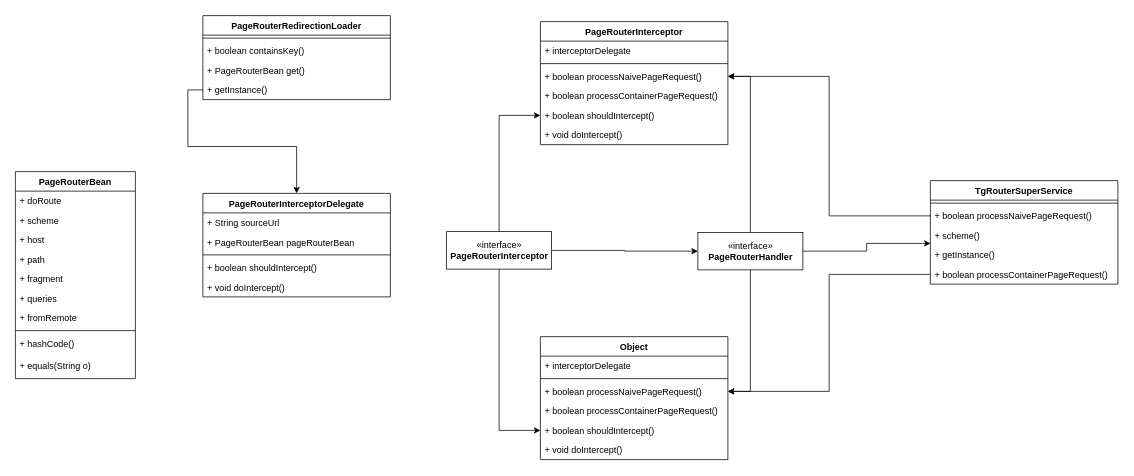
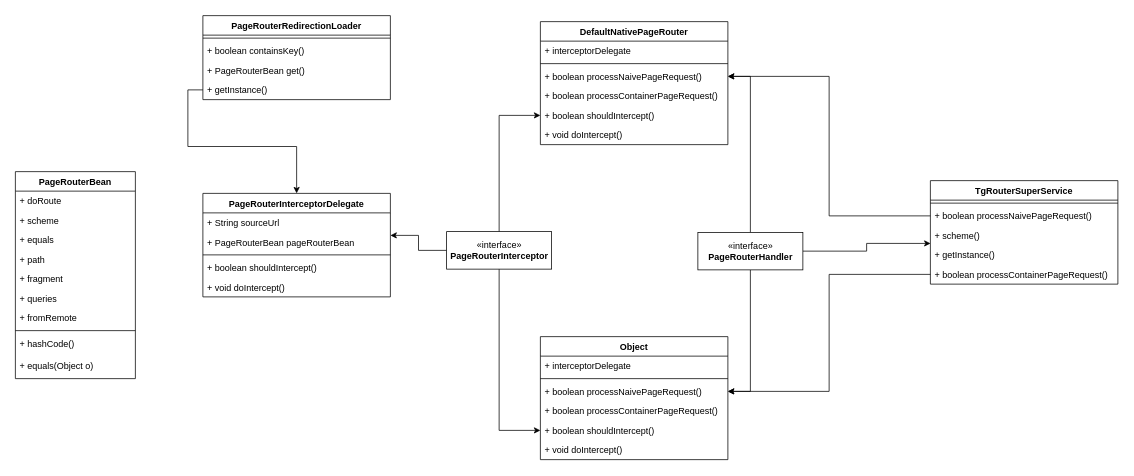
  <mxCell id="0" />
  <mxCell id="1" parent="0" />
  <mxCell id="2" style="edgeStyle=orthogonalEdgeStyle;rounded=0;orthogonalLoop=1;jettySize=auto;html=1;entryX=1;entryY=0.5;entryDx=0;entryDy=0;" edge="1" parent="1" source="5" target="31"><mxGeometry relative="1" as="geometry" /></mxCell>
  <mxCell id="3" style="edgeStyle=orthogonalEdgeStyle;rounded=0;orthogonalLoop=1;jettySize=auto;html=1;entryX=1;entryY=0.5;entryDx=0;entryDy=0;" edge="1" parent="1" source="5" target="24"><mxGeometry relative="1" as="geometry" /></mxCell>
  <mxCell id="4" style="edgeStyle=orthogonalEdgeStyle;rounded=0;orthogonalLoop=1;jettySize=auto;html=1;entryX=0.001;entryY=-0.087;entryDx=0;entryDy=0;entryPerimeter=0;" edge="1" parent="1" source="5" target="39"><mxGeometry relative="1" as="geometry" /></mxCell>
  <mxCell id="5" value="«interface»&lt;br&gt;&lt;b&gt;PageRouterHandler&lt;/b&gt;" style="html=1;" vertex="1" parent="1"><mxGeometry x="930" y="309" width="140" height="50" as="geometry" /></mxCell>
  <mxCell id="6" style="edgeStyle=orthogonalEdgeStyle;rounded=0;orthogonalLoop=1;jettySize=auto;html=1;entryX=0;entryY=0.5;entryDx=0;entryDy=0;" edge="1" parent="1" source="9" target="33"><mxGeometry relative="1" as="geometry" /></mxCell>
  <mxCell id="7" style="edgeStyle=orthogonalEdgeStyle;rounded=0;orthogonalLoop=1;jettySize=auto;html=1;entryX=0;entryY=0.5;entryDx=0;entryDy=0;" edge="1" parent="1" source="9" target="26"><mxGeometry relative="1" as="geometry" /></mxCell>
- <mxCell id="8" style="edgeStyle=orthogonalEdgeStyle;rounded=0;orthogonalLoop=1;jettySize=auto;html=1;" edge="1" parent="1" source="9" target="5"><mxGeometry relative="1" as="geometry" /></mxCell>
+ <mxCell id="8" style="edgeStyle=orthogonalEdgeStyle;rounded=0;orthogonalLoop=1;jettySize=auto;html=1;entryX=1;entryY=0.154;entryDx=0;entryDy=0;entryPerimeter=0;" edge="1" parent="1" source="9" target="50"><mxGeometry relative="1" as="geometry" /></mxCell>
  <mxCell id="9" value="«interface»&lt;br&gt;&lt;b&gt;PageRouterInterceptor&lt;/b&gt;" style="html=1;" vertex="1" parent="1"><mxGeometry x="595" y="308" width="140" height="50" as="geometry" /></mxCell>
  <mxCell id="10" value="PageRouterBean" style="swimlane;fontStyle=1;align=center;verticalAlign=top;childLayout=stackLayout;horizontal=1;startSize=26;horizontalStack=0;resizeParent=1;resizeParentMax=0;resizeLast=0;collapsible=1;marginBottom=0;" vertex="1" parent="1"><mxGeometry x="20" y="228" width="160" height="276" as="geometry" /></mxCell>
  <mxCell id="11" value="+ doRoute" style="text;strokeColor=none;fillColor=none;align=left;verticalAlign=top;spacingLeft=4;spacingRight=4;overflow=hidden;rotatable=0;points=[[0,0.5],[1,0.5]];portConstraint=eastwest;" vertex="1" parent="10"><mxGeometry y="26" width="160" height="26" as="geometry" /></mxCell>
  <mxCell id="12" value="+ scheme" style="text;strokeColor=none;fillColor=none;align=left;verticalAlign=top;spacingLeft=4;spacingRight=4;overflow=hidden;rotatable=0;points=[[0,0.5],[1,0.5]];portConstraint=eastwest;" vertex="1" parent="10"><mxGeometry y="52" width="160" height="26" as="geometry" /></mxCell>
- <mxCell id="13" value="+ host" style="text;strokeColor=none;fillColor=none;align=left;verticalAlign=top;spacingLeft=4;spacingRight=4;overflow=hidden;rotatable=0;points=[[0,0.5],[1,0.5]];portConstraint=eastwest;" vertex="1" parent="10"><mxGeometry y="78" width="160" height="26" as="geometry" /></mxCell>
+ <mxCell id="13" value="+ equals" style="text;strokeColor=none;fillColor=none;align=left;verticalAlign=top;spacingLeft=4;spacingRight=4;overflow=hidden;rotatable=0;points=[[0,0.5],[1,0.5]];portConstraint=eastwest;" vertex="1" parent="10"><mxGeometry y="78" width="160" height="26" as="geometry" /></mxCell>
  <mxCell id="14" value="+ path" style="text;strokeColor=none;fillColor=none;align=left;verticalAlign=top;spacingLeft=4;spacingRight=4;overflow=hidden;rotatable=0;points=[[0,0.5],[1,0.5]];portConstraint=eastwest;" vertex="1" parent="10"><mxGeometry y="104" width="160" height="26" as="geometry" /></mxCell>
  <mxCell id="15" value="+ fragment" style="text;strokeColor=none;fillColor=none;align=left;verticalAlign=top;spacingLeft=4;spacingRight=4;overflow=hidden;rotatable=0;points=[[0,0.5],[1,0.5]];portConstraint=eastwest;" vertex="1" parent="10"><mxGeometry y="130" width="160" height="26" as="geometry" /></mxCell>
  <mxCell id="16" value="+ queries" style="text;strokeColor=none;fillColor=none;align=left;verticalAlign=top;spacingLeft=4;spacingRight=4;overflow=hidden;rotatable=0;points=[[0,0.5],[1,0.5]];portConstraint=eastwest;" vertex="1" parent="10"><mxGeometry y="156" width="160" height="26" as="geometry" /></mxCell>
  <mxCell id="17" value="+ fromRemote" style="text;strokeColor=none;fillColor=none;align=left;verticalAlign=top;spacingLeft=4;spacingRight=4;overflow=hidden;rotatable=0;points=[[0,0.5],[1,0.5]];portConstraint=eastwest;" vertex="1" parent="10"><mxGeometry y="182" width="160" height="26" as="geometry" /></mxCell>
  <mxCell id="18" value="" style="line;strokeWidth=1;fillColor=none;align=left;verticalAlign=middle;spacingTop=-1;spacingLeft=3;spacingRight=3;rotatable=0;labelPosition=right;points=[];portConstraint=eastwest;strokeColor=inherit;" vertex="1" parent="10"><mxGeometry y="208" width="160" height="8" as="geometry" /></mxCell>
  <mxCell id="19" value="+ hashCode()" style="text;strokeColor=none;fillColor=none;align=left;verticalAlign=top;spacingLeft=4;spacingRight=4;overflow=hidden;rotatable=0;points=[[0,0.5],[1,0.5]];portConstraint=eastwest;" vertex="1" parent="10"><mxGeometry y="216" width="160" height="30" as="geometry" /></mxCell>
- <mxCell id="20" value="+ equals(String o)" style="text;strokeColor=none;fillColor=none;align=left;verticalAlign=top;spacingLeft=4;spacingRight=4;overflow=hidden;rotatable=0;points=[[0,0.5],[1,0.5]];portConstraint=eastwest;" vertex="1" parent="10"><mxGeometry y="246" width="160" height="30" as="geometry" /></mxCell>
+ <mxCell id="20" value="+ equals(Object o)" style="text;strokeColor=none;fillColor=none;align=left;verticalAlign=top;spacingLeft=4;spacingRight=4;overflow=hidden;rotatable=0;points=[[0,0.5],[1,0.5]];portConstraint=eastwest;" vertex="1" parent="10"><mxGeometry y="246" width="160" height="30" as="geometry" /></mxCell>
  <mxCell id="21" value="Object" style="swimlane;fontStyle=1;align=center;verticalAlign=top;childLayout=stackLayout;horizontal=1;startSize=26;horizontalStack=0;resizeParent=1;resizeParentMax=0;resizeLast=0;collapsible=1;marginBottom=0;" vertex="1" parent="1"><mxGeometry x="720" y="448" width="250" height="164" as="geometry" /></mxCell>
  <mxCell id="22" value="+ interceptorDelegate" style="text;strokeColor=none;fillColor=none;align=left;verticalAlign=top;spacingLeft=4;spacingRight=4;overflow=hidden;rotatable=0;points=[[0,0.5],[1,0.5]];portConstraint=eastwest;" vertex="1" parent="21"><mxGeometry y="26" width="250" height="26" as="geometry" /></mxCell>
  <mxCell id="23" value="" style="line;strokeWidth=1;fillColor=none;align=left;verticalAlign=middle;spacingTop=-1;spacingLeft=3;spacingRight=3;rotatable=0;labelPosition=right;points=[];portConstraint=eastwest;strokeColor=inherit;" vertex="1" parent="21"><mxGeometry y="52" width="250" height="8" as="geometry" /></mxCell>
  <mxCell id="24" value="+ boolean processNaivePageRequest()" style="text;strokeColor=none;fillColor=none;align=left;verticalAlign=top;spacingLeft=4;spacingRight=4;overflow=hidden;rotatable=0;points=[[0,0.5],[1,0.5]];portConstraint=eastwest;" vertex="1" parent="21"><mxGeometry y="60" width="250" height="26" as="geometry" /></mxCell>
  <mxCell id="25" value="+ boolean processContainerPageRequest()" style="text;strokeColor=none;fillColor=none;align=left;verticalAlign=top;spacingLeft=4;spacingRight=4;overflow=hidden;rotatable=0;points=[[0,0.5],[1,0.5]];portConstraint=eastwest;" vertex="1" parent="21"><mxGeometry y="86" width="250" height="26" as="geometry" /></mxCell>
  <mxCell id="26" value="+ boolean shouldIntercept()" style="text;strokeColor=none;fillColor=none;align=left;verticalAlign=top;spacingLeft=4;spacingRight=4;overflow=hidden;rotatable=0;points=[[0,0.5],[1,0.5]];portConstraint=eastwest;" vertex="1" parent="21"><mxGeometry y="112" width="250" height="26" as="geometry" /></mxCell>
  <mxCell id="27" value="+ void doIntercept()" style="text;strokeColor=none;fillColor=none;align=left;verticalAlign=top;spacingLeft=4;spacingRight=4;overflow=hidden;rotatable=0;points=[[0,0.5],[1,0.5]];portConstraint=eastwest;" vertex="1" parent="21"><mxGeometry y="138" width="250" height="26" as="geometry" /></mxCell>
- <mxCell id="28" value="PageRouterInterceptor" style="swimlane;fontStyle=1;align=center;verticalAlign=top;childLayout=stackLayout;horizontal=1;startSize=26;horizontalStack=0;resizeParent=1;resizeParentMax=0;resizeLast=0;collapsible=1;marginBottom=0;" vertex="1" parent="1"><mxGeometry x="720" y="28" width="250" height="164" as="geometry" /></mxCell>
+ <mxCell id="28" value="DefaultNativePageRouter" style="swimlane;fontStyle=1;align=center;verticalAlign=top;childLayout=stackLayout;horizontal=1;startSize=26;horizontalStack=0;resizeParent=1;resizeParentMax=0;resizeLast=0;collapsible=1;marginBottom=0;" vertex="1" parent="1"><mxGeometry x="720" y="28" width="250" height="164" as="geometry" /></mxCell>
  <mxCell id="29" value="+ interceptorDelegate" style="text;strokeColor=none;fillColor=none;align=left;verticalAlign=top;spacingLeft=4;spacingRight=4;overflow=hidden;rotatable=0;points=[[0,0.5],[1,0.5]];portConstraint=eastwest;" vertex="1" parent="28"><mxGeometry y="26" width="250" height="26" as="geometry" /></mxCell>
  <mxCell id="30" value="" style="line;strokeWidth=1;fillColor=none;align=left;verticalAlign=middle;spacingTop=-1;spacingLeft=3;spacingRight=3;rotatable=0;labelPosition=right;points=[];portConstraint=eastwest;strokeColor=inherit;" vertex="1" parent="28"><mxGeometry y="52" width="250" height="8" as="geometry" /></mxCell>
  <mxCell id="31" value="+ boolean processNaivePageRequest()" style="text;strokeColor=none;fillColor=none;align=left;verticalAlign=top;spacingLeft=4;spacingRight=4;overflow=hidden;rotatable=0;points=[[0,0.5],[1,0.5]];portConstraint=eastwest;" vertex="1" parent="28"><mxGeometry y="60" width="250" height="26" as="geometry" /></mxCell>
  <mxCell id="32" value="+ boolean processContainerPageRequest()" style="text;strokeColor=none;fillColor=none;align=left;verticalAlign=top;spacingLeft=4;spacingRight=4;overflow=hidden;rotatable=0;points=[[0,0.5],[1,0.5]];portConstraint=eastwest;" vertex="1" parent="28"><mxGeometry y="86" width="250" height="26" as="geometry" /></mxCell>
  <mxCell id="33" value="+ boolean shouldIntercept()" style="text;strokeColor=none;fillColor=none;align=left;verticalAlign=top;spacingLeft=4;spacingRight=4;overflow=hidden;rotatable=0;points=[[0,0.5],[1,0.5]];portConstraint=eastwest;" vertex="1" parent="28"><mxGeometry y="112" width="250" height="26" as="geometry" /></mxCell>
  <mxCell id="34" value="+ void doIntercept()" style="text;strokeColor=none;fillColor=none;align=left;verticalAlign=top;spacingLeft=4;spacingRight=4;overflow=hidden;rotatable=0;points=[[0,0.5],[1,0.5]];portConstraint=eastwest;" vertex="1" parent="28"><mxGeometry y="138" width="250" height="26" as="geometry" /></mxCell>
  <mxCell id="35" value="TgRouterSuperService" style="swimlane;fontStyle=1;align=center;verticalAlign=top;childLayout=stackLayout;horizontal=1;startSize=26;horizontalStack=0;resizeParent=1;resizeParentMax=0;resizeLast=0;collapsible=1;marginBottom=0;" vertex="1" parent="1"><mxGeometry x="1240" y="240" width="250" height="138" as="geometry" /></mxCell>
  <mxCell id="36" value="" style="line;strokeWidth=1;fillColor=none;align=left;verticalAlign=middle;spacingTop=-1;spacingLeft=3;spacingRight=3;rotatable=0;labelPosition=right;points=[];portConstraint=eastwest;strokeColor=inherit;" vertex="1" parent="35"><mxGeometry y="26" width="250" height="8" as="geometry" /></mxCell>
  <mxCell id="37" value="+ boolean processNaivePageRequest()" style="text;strokeColor=none;fillColor=none;align=left;verticalAlign=top;spacingLeft=4;spacingRight=4;overflow=hidden;rotatable=0;points=[[0,0.5],[1,0.5]];portConstraint=eastwest;" vertex="1" parent="35"><mxGeometry y="34" width="250" height="26" as="geometry" /></mxCell>
  <mxCell id="38" value="+ scheme()" style="text;strokeColor=none;fillColor=none;align=left;verticalAlign=top;spacingLeft=4;spacingRight=4;overflow=hidden;rotatable=0;points=[[0,0.5],[1,0.5]];portConstraint=eastwest;" vertex="1" parent="35"><mxGeometry y="60" width="250" height="26" as="geometry" /></mxCell>
  <mxCell id="39" value="+ getInstance()" style="text;strokeColor=none;fillColor=none;align=left;verticalAlign=top;spacingLeft=4;spacingRight=4;overflow=hidden;rotatable=0;points=[[0,0.5],[1,0.5]];portConstraint=eastwest;" vertex="1" parent="35"><mxGeometry y="86" width="250" height="26" as="geometry" /></mxCell>
  <mxCell id="40" value="+ boolean processContainerPageRequest()" style="text;strokeColor=none;fillColor=none;align=left;verticalAlign=top;spacingLeft=4;spacingRight=4;overflow=hidden;rotatable=0;points=[[0,0.5],[1,0.5]];portConstraint=eastwest;" vertex="1" parent="35"><mxGeometry y="112" width="250" height="26" as="geometry" /></mxCell>
  <mxCell id="41" style="edgeStyle=orthogonalEdgeStyle;rounded=0;orthogonalLoop=1;jettySize=auto;html=1;entryX=1;entryY=0.5;entryDx=0;entryDy=0;" edge="1" parent="1" source="37" target="31"><mxGeometry relative="1" as="geometry" /></mxCell>
  <mxCell id="42" style="edgeStyle=orthogonalEdgeStyle;rounded=0;orthogonalLoop=1;jettySize=auto;html=1;entryX=1;entryY=0.5;entryDx=0;entryDy=0;" edge="1" parent="1" source="40" target="24"><mxGeometry relative="1" as="geometry" /></mxCell>
  <mxCell id="43" value="PageRouterRedirectionLoader" style="swimlane;fontStyle=1;align=center;verticalAlign=top;childLayout=stackLayout;horizontal=1;startSize=26;horizontalStack=0;resizeParent=1;resizeParentMax=0;resizeLast=0;collapsible=1;marginBottom=0;" vertex="1" parent="1"><mxGeometry x="270" y="20" width="250" height="112" as="geometry" /></mxCell>
  <mxCell id="44" value="" style="line;strokeWidth=1;fillColor=none;align=left;verticalAlign=middle;spacingTop=-1;spacingLeft=3;spacingRight=3;rotatable=0;labelPosition=right;points=[];portConstraint=eastwest;strokeColor=inherit;" vertex="1" parent="43"><mxGeometry y="26" width="250" height="8" as="geometry" /></mxCell>
  <mxCell id="45" value="+ boolean containsKey()" style="text;strokeColor=none;fillColor=none;align=left;verticalAlign=top;spacingLeft=4;spacingRight=4;overflow=hidden;rotatable=0;points=[[0,0.5],[1,0.5]];portConstraint=eastwest;" vertex="1" parent="43"><mxGeometry y="34" width="250" height="26" as="geometry" /></mxCell>
  <mxCell id="46" value="+ PageRouterBean get()" style="text;strokeColor=none;fillColor=none;align=left;verticalAlign=top;spacingLeft=4;spacingRight=4;overflow=hidden;rotatable=0;points=[[0,0.5],[1,0.5]];portConstraint=eastwest;" vertex="1" parent="43"><mxGeometry y="60" width="250" height="26" as="geometry" /></mxCell>
  <mxCell id="47" value="+ getInstance()" style="text;strokeColor=none;fillColor=none;align=left;verticalAlign=top;spacingLeft=4;spacingRight=4;overflow=hidden;rotatable=0;points=[[0,0.5],[1,0.5]];portConstraint=eastwest;" vertex="1" parent="43"><mxGeometry y="86" width="250" height="26" as="geometry" /></mxCell>
  <mxCell id="48" value="PageRouterInterceptorDelegate" style="swimlane;fontStyle=1;align=center;verticalAlign=top;childLayout=stackLayout;horizontal=1;startSize=26;horizontalStack=0;resizeParent=1;resizeParentMax=0;resizeLast=0;collapsible=1;marginBottom=0;" vertex="1" parent="1"><mxGeometry x="270" y="257" width="250" height="138" as="geometry" /></mxCell>
  <mxCell id="49" value="+ String sourceUrl" style="text;strokeColor=none;fillColor=none;align=left;verticalAlign=top;spacingLeft=4;spacingRight=4;overflow=hidden;rotatable=0;points=[[0,0.5],[1,0.5]];portConstraint=eastwest;" vertex="1" parent="48"><mxGeometry y="26" width="250" height="26" as="geometry" /></mxCell>
  <mxCell id="50" value="+ PageRouterBean pageRouterBean" style="text;strokeColor=none;fillColor=none;align=left;verticalAlign=top;spacingLeft=4;spacingRight=4;overflow=hidden;rotatable=0;points=[[0,0.5],[1,0.5]];portConstraint=eastwest;" vertex="1" parent="48"><mxGeometry y="52" width="250" height="26" as="geometry" /></mxCell>
  <mxCell id="51" value="" style="line;strokeWidth=1;fillColor=none;align=left;verticalAlign=middle;spacingTop=-1;spacingLeft=3;spacingRight=3;rotatable=0;labelPosition=right;points=[];portConstraint=eastwest;strokeColor=inherit;" vertex="1" parent="48"><mxGeometry y="78" width="250" height="8" as="geometry" /></mxCell>
  <mxCell id="52" value="+ boolean shouldIntercept()" style="text;strokeColor=none;fillColor=none;align=left;verticalAlign=top;spacingLeft=4;spacingRight=4;overflow=hidden;rotatable=0;points=[[0,0.5],[1,0.5]];portConstraint=eastwest;" vertex="1" parent="48"><mxGeometry y="86" width="250" height="26" as="geometry" /></mxCell>
  <mxCell id="53" value="+ void doIntercept()" style="text;strokeColor=none;fillColor=none;align=left;verticalAlign=top;spacingLeft=4;spacingRight=4;overflow=hidden;rotatable=0;points=[[0,0.5],[1,0.5]];portConstraint=eastwest;" vertex="1" parent="48"><mxGeometry y="112" width="250" height="26" as="geometry" /></mxCell>
  <mxCell id="54" style="edgeStyle=orthogonalEdgeStyle;rounded=0;orthogonalLoop=1;jettySize=auto;html=1;" edge="1" parent="1" source="47" target="48"><mxGeometry relative="1" as="geometry" /></mxCell>
